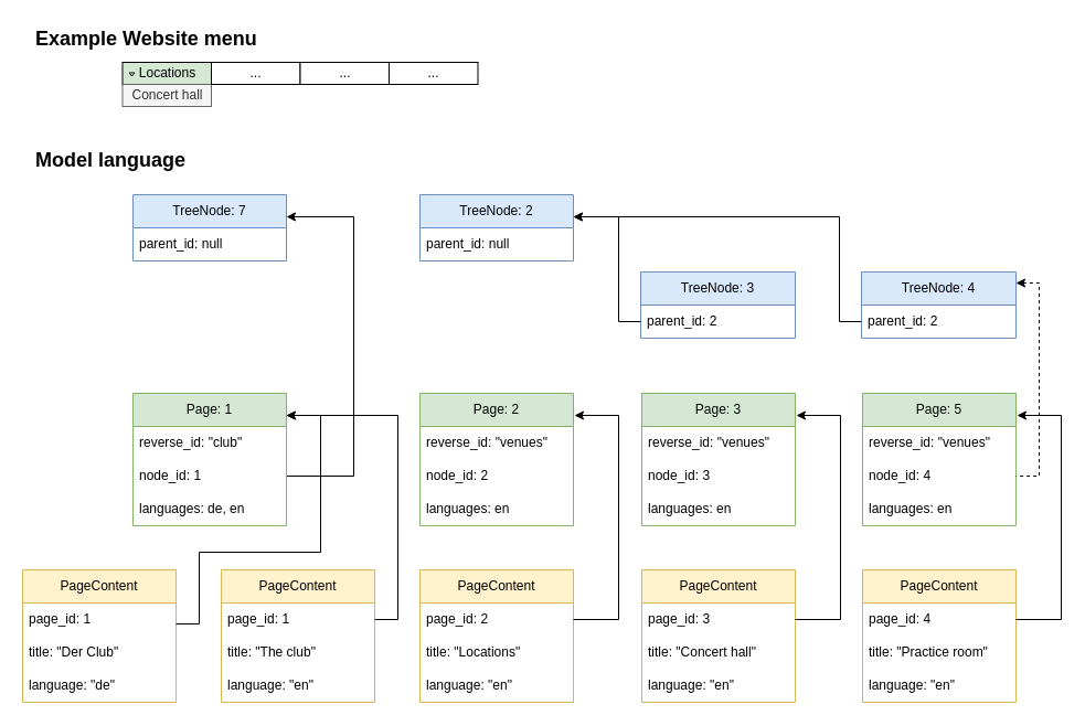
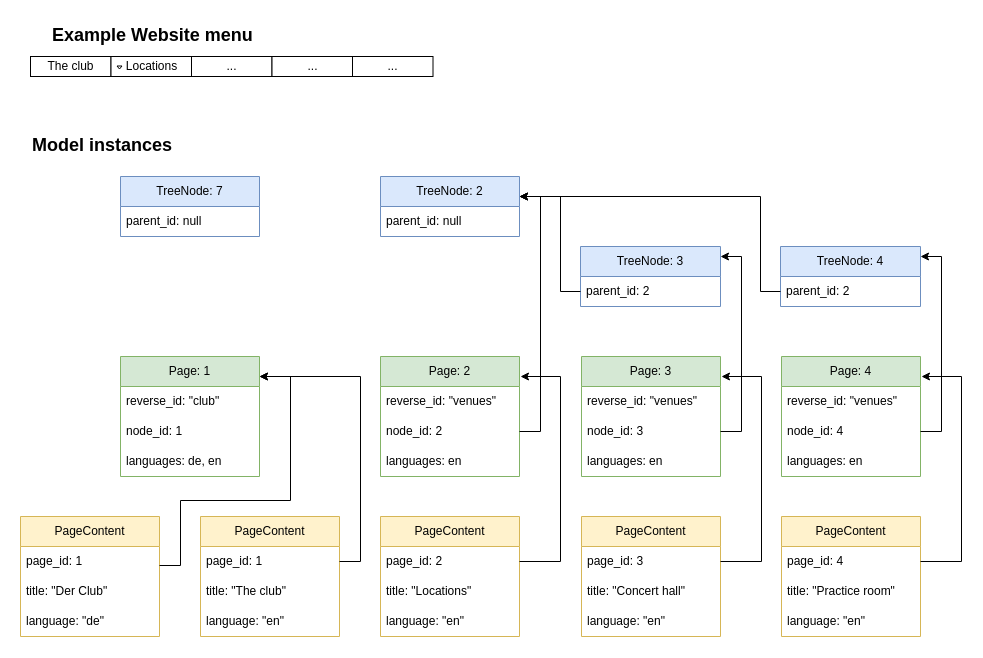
  <mxCell id="0" />
  <mxCell id="1" parent="0" />
- <mxCell id="2" style="edgeStyle=orthogonalEdgeStyle;rounded=0;orthogonalLoop=1;jettySize=auto;html=1;startArrow=classic;startFill=1;endArrow=none;endFill=0;" edge="1" parent="1" source="3" target="7"><mxGeometry relative="1" as="geometry"><Array as="points"><mxPoint x="320" y="196" /><mxPoint x="320" y="431" /></Array></mxGeometry></mxCell>
  <mxCell id="3" value="TreeNode: 7" style="swimlane;fontStyle=0;childLayout=stackLayout;horizontal=1;startSize=30;horizontalStack=0;resizeParent=1;resizeParentMax=0;resizeLast=0;collapsible=1;marginBottom=0;whiteSpace=wrap;html=1;fillColor=#dae8fc;strokeColor=#6c8ebf;" vertex="1" parent="1"><mxGeometry x="120" y="176" width="139" height="60" as="geometry" /></mxCell>
  <mxCell id="4" value="parent_id: null" style="text;strokeColor=none;fillColor=none;align=left;verticalAlign=middle;spacingLeft=4;spacingRight=4;overflow=hidden;points=[[0,0.5],[1,0.5]];portConstraint=eastwest;rotatable=0;whiteSpace=wrap;html=1;" vertex="1" parent="3"><mxGeometry y="30" width="139" height="30" as="geometry" /></mxCell>
  <mxCell id="5" value="Page: 1" style="swimlane;fontStyle=0;childLayout=stackLayout;horizontal=1;startSize=30;horizontalStack=0;resizeParent=1;resizeParentMax=0;resizeLast=0;collapsible=1;marginBottom=0;whiteSpace=wrap;html=1;fillColor=#d5e8d4;strokeColor=#82b366;" vertex="1" parent="1"><mxGeometry x="120" y="356" width="139" height="120" as="geometry" /></mxCell>
  <mxCell id="6" value="&lt;div&gt;reverse_id: &quot;club&quot;&lt;/div&gt;" style="text;strokeColor=none;fillColor=none;align=left;verticalAlign=middle;spacingLeft=4;spacingRight=4;overflow=hidden;points=[[0,0.5],[1,0.5]];portConstraint=eastwest;rotatable=0;whiteSpace=wrap;html=1;" vertex="1" parent="5"><mxGeometry y="30" width="139" height="30" as="geometry" /></mxCell>
  <mxCell id="7" value="node_id: 1" style="text;strokeColor=none;fillColor=none;align=left;verticalAlign=middle;spacingLeft=4;spacingRight=4;overflow=hidden;points=[[0,0.5],[1,0.5]];portConstraint=eastwest;rotatable=0;whiteSpace=wrap;html=1;" vertex="1" parent="5"><mxGeometry y="60" width="139" height="30" as="geometry" /></mxCell>
  <mxCell id="8" value="languages: de, en" style="text;strokeColor=none;fillColor=none;align=left;verticalAlign=middle;spacingLeft=4;spacingRight=4;overflow=hidden;points=[[0,0.5],[1,0.5]];portConstraint=eastwest;rotatable=0;whiteSpace=wrap;html=1;" vertex="1" parent="5"><mxGeometry y="90" width="139" height="30" as="geometry" /></mxCell>
  <mxCell id="9" value="PageContent" style="swimlane;fontStyle=0;childLayout=stackLayout;horizontal=1;startSize=30;horizontalStack=0;resizeParent=1;resizeParentMax=0;resizeLast=0;collapsible=1;marginBottom=0;whiteSpace=wrap;html=1;fillColor=#fff2cc;strokeColor=#d6b656;" vertex="1" parent="1"><mxGeometry x="20" y="516" width="139" height="120" as="geometry" /></mxCell>
  <mxCell id="10" value="page_id: 1" style="text;strokeColor=none;fillColor=none;align=left;verticalAlign=middle;spacingLeft=4;spacingRight=4;overflow=hidden;points=[[0,0.5],[1,0.5]];portConstraint=eastwest;rotatable=0;whiteSpace=wrap;html=1;" vertex="1" parent="9"><mxGeometry y="30" width="139" height="30" as="geometry" /></mxCell>
  <mxCell id="11" value="title: &quot;Der Club&quot;" style="text;strokeColor=none;fillColor=none;align=left;verticalAlign=middle;spacingLeft=4;spacingRight=4;overflow=hidden;points=[[0,0.5],[1,0.5]];portConstraint=eastwest;rotatable=0;whiteSpace=wrap;html=1;" vertex="1" parent="9"><mxGeometry y="60" width="139" height="30" as="geometry" /></mxCell>
  <mxCell id="12" value="language: &quot;de&quot;" style="text;strokeColor=none;fillColor=none;align=left;verticalAlign=middle;spacingLeft=4;spacingRight=4;overflow=hidden;points=[[0,0.5],[1,0.5]];portConstraint=eastwest;rotatable=0;whiteSpace=wrap;html=1;" vertex="1" parent="9"><mxGeometry y="90" width="139" height="30" as="geometry" /></mxCell>
  <mxCell id="13" value="PageContent" style="swimlane;fontStyle=0;childLayout=stackLayout;horizontal=1;startSize=30;horizontalStack=0;resizeParent=1;resizeParentMax=0;resizeLast=0;collapsible=1;marginBottom=0;whiteSpace=wrap;html=1;fillColor=#fff2cc;strokeColor=#d6b656;" vertex="1" parent="1"><mxGeometry x="200" y="516" width="139" height="120" as="geometry" /></mxCell>
  <mxCell id="14" value="page_id: 1" style="text;strokeColor=none;fillColor=none;align=left;verticalAlign=middle;spacingLeft=4;spacingRight=4;overflow=hidden;points=[[0,0.5],[1,0.5]];portConstraint=eastwest;rotatable=0;whiteSpace=wrap;html=1;" vertex="1" parent="13"><mxGeometry y="30" width="139" height="30" as="geometry" /></mxCell>
  <mxCell id="15" value="title: &quot;The club&quot;" style="text;strokeColor=none;fillColor=none;align=left;verticalAlign=middle;spacingLeft=4;spacingRight=4;overflow=hidden;points=[[0,0.5],[1,0.5]];portConstraint=eastwest;rotatable=0;whiteSpace=wrap;html=1;" vertex="1" parent="13"><mxGeometry y="60" width="139" height="30" as="geometry" /></mxCell>
  <mxCell id="16" value="language: &quot;en&quot;" style="text;strokeColor=none;fillColor=none;align=left;verticalAlign=middle;spacingLeft=4;spacingRight=4;overflow=hidden;points=[[0,0.5],[1,0.5]];portConstraint=eastwest;rotatable=0;whiteSpace=wrap;html=1;" vertex="1" parent="13"><mxGeometry y="90" width="139" height="30" as="geometry" /></mxCell>
  <mxCell id="17" value="" style="edgeStyle=orthogonalEdgeStyle;rounded=0;orthogonalLoop=1;jettySize=auto;html=1;startArrow=classic;startFill=1;endArrow=none;endFill=0;" edge="1" parent="1" source="5" target="14"><mxGeometry relative="1" as="geometry"><mxPoint x="270" y="365.999" as="sourcePoint" /><mxPoint x="360.97" y="550.97" as="targetPoint" /><Array as="points"><mxPoint x="360" y="376" /><mxPoint x="360" y="561" /></Array></mxGeometry></mxCell>
  <mxCell id="18" value="" style="edgeStyle=orthogonalEdgeStyle;rounded=0;orthogonalLoop=1;jettySize=auto;html=1;startArrow=classic;startFill=1;endArrow=none;endFill=0;" edge="1" parent="1"><mxGeometry relative="1" as="geometry"><mxPoint x="259" y="376" as="sourcePoint" /><mxPoint x="159" y="565" as="targetPoint" /><Array as="points"><mxPoint x="290" y="376" /><mxPoint x="290" y="500" /><mxPoint x="180" y="500" /><mxPoint x="180" y="565" /></Array></mxGeometry></mxCell>
  <mxCell id="19" value="TreeNode: 2" style="swimlane;fontStyle=0;childLayout=stackLayout;horizontal=1;startSize=30;horizontalStack=0;resizeParent=1;resizeParentMax=0;resizeLast=0;collapsible=1;marginBottom=0;whiteSpace=wrap;html=1;fillColor=#dae8fc;strokeColor=#6c8ebf;" vertex="1" parent="1"><mxGeometry x="380" y="176" width="139" height="60" as="geometry" /></mxCell>
  <mxCell id="20" value="parent_id: null" style="text;strokeColor=none;fillColor=none;align=left;verticalAlign=middle;spacingLeft=4;spacingRight=4;overflow=hidden;points=[[0,0.5],[1,0.5]];portConstraint=eastwest;rotatable=0;whiteSpace=wrap;html=1;" vertex="1" parent="19"><mxGeometry y="30" width="139" height="30" as="geometry" /></mxCell>
  <mxCell id="21" value="Page: 2" style="swimlane;fontStyle=0;childLayout=stackLayout;horizontal=1;startSize=30;horizontalStack=0;resizeParent=1;resizeParentMax=0;resizeLast=0;collapsible=1;marginBottom=0;whiteSpace=wrap;html=1;fillColor=#d5e8d4;strokeColor=#82b366;" vertex="1" parent="1"><mxGeometry x="380" y="356" width="139" height="120" as="geometry" /></mxCell>
  <mxCell id="22" value="&lt;div&gt;reverse_id: &quot;venues&quot;&lt;/div&gt;" style="text;strokeColor=none;fillColor=none;align=left;verticalAlign=middle;spacingLeft=4;spacingRight=4;overflow=hidden;points=[[0,0.5],[1,0.5]];portConstraint=eastwest;rotatable=0;whiteSpace=wrap;html=1;" vertex="1" parent="21"><mxGeometry y="30" width="139" height="30" as="geometry" /></mxCell>
  <mxCell id="23" value="node_id: 2" style="text;strokeColor=none;fillColor=none;align=left;verticalAlign=middle;spacingLeft=4;spacingRight=4;overflow=hidden;points=[[0,0.5],[1,0.5]];portConstraint=eastwest;rotatable=0;whiteSpace=wrap;html=1;" vertex="1" parent="21"><mxGeometry y="60" width="139" height="30" as="geometry" /></mxCell>
  <mxCell id="24" value="languages: en" style="text;strokeColor=none;fillColor=none;align=left;verticalAlign=middle;spacingLeft=4;spacingRight=4;overflow=hidden;points=[[0,0.5],[1,0.5]];portConstraint=eastwest;rotatable=0;whiteSpace=wrap;html=1;" vertex="1" parent="21"><mxGeometry y="90" width="139" height="30" as="geometry" /></mxCell>
  <mxCell id="25" value="PageContent" style="swimlane;fontStyle=0;childLayout=stackLayout;horizontal=1;startSize=30;horizontalStack=0;resizeParent=1;resizeParentMax=0;resizeLast=0;collapsible=1;marginBottom=0;whiteSpace=wrap;html=1;fillColor=#fff2cc;strokeColor=#d6b656;" vertex="1" parent="1"><mxGeometry x="380" y="516" width="139" height="120" as="geometry" /></mxCell>
  <mxCell id="26" value="page_id: 2" style="text;strokeColor=none;fillColor=none;align=left;verticalAlign=middle;spacingLeft=4;spacingRight=4;overflow=hidden;points=[[0,0.5],[1,0.5]];portConstraint=eastwest;rotatable=0;whiteSpace=wrap;html=1;" vertex="1" parent="25"><mxGeometry y="30" width="139" height="30" as="geometry" /></mxCell>
  <mxCell id="27" value="title: &quot;Locations&quot;" style="text;strokeColor=none;fillColor=none;align=left;verticalAlign=middle;spacingLeft=4;spacingRight=4;overflow=hidden;points=[[0,0.5],[1,0.5]];portConstraint=eastwest;rotatable=0;whiteSpace=wrap;html=1;" vertex="1" parent="25"><mxGeometry y="60" width="139" height="30" as="geometry" /></mxCell>
  <mxCell id="28" value="language: &quot;en&quot;" style="text;strokeColor=none;fillColor=none;align=left;verticalAlign=middle;spacingLeft=4;spacingRight=4;overflow=hidden;points=[[0,0.5],[1,0.5]];portConstraint=eastwest;rotatable=0;whiteSpace=wrap;html=1;" vertex="1" parent="25"><mxGeometry y="90" width="139" height="30" as="geometry" /></mxCell>
+ <mxCell id="29" style="edgeStyle=orthogonalEdgeStyle;rounded=0;orthogonalLoop=1;jettySize=auto;html=1;startArrow=classic;startFill=1;endArrow=none;endFill=0;" edge="1" source="19" target="23" parent="1"><mxGeometry relative="1" as="geometry"><Array as="points"><mxPoint x="540" y="196" /><mxPoint x="540" y="431" /></Array></mxGeometry></mxCell>
  <mxCell id="30" value="" style="edgeStyle=orthogonalEdgeStyle;rounded=0;orthogonalLoop=1;jettySize=auto;html=1;startArrow=classic;startFill=1;endArrow=none;endFill=0;entryX=1;entryY=0.5;entryDx=0;entryDy=0;" edge="1" parent="1" target="26"><mxGeometry relative="1" as="geometry"><mxPoint x="520" y="376" as="sourcePoint" /><mxPoint x="530" y="561" as="targetPoint" /><Array as="points"><mxPoint x="560" y="376" /><mxPoint x="560" y="561" /></Array></mxGeometry></mxCell>
  <mxCell id="31" value="TreeNode: 3" style="swimlane;fontStyle=0;childLayout=stackLayout;horizontal=1;startSize=30;horizontalStack=0;resizeParent=1;resizeParentMax=0;resizeLast=0;collapsible=1;marginBottom=0;whiteSpace=wrap;html=1;fillColor=#dae8fc;strokeColor=#6c8ebf;" vertex="1" parent="1"><mxGeometry x="580" y="246" width="140" height="60" as="geometry" /></mxCell>
  <mxCell id="32" value="parent_id: 2" style="text;strokeColor=none;fillColor=none;align=left;verticalAlign=middle;spacingLeft=4;spacingRight=4;overflow=hidden;points=[[0,0.5],[1,0.5]];portConstraint=eastwest;rotatable=0;whiteSpace=wrap;html=1;" vertex="1" parent="31"><mxGeometry y="30" width="140" height="30" as="geometry" /></mxCell>
  <mxCell id="33" value="TreeNode: 4" style="swimlane;fontStyle=0;childLayout=stackLayout;horizontal=1;startSize=30;horizontalStack=0;resizeParent=1;resizeParentMax=0;resizeLast=0;collapsible=1;marginBottom=0;whiteSpace=wrap;html=1;fillColor=#dae8fc;strokeColor=#6c8ebf;" vertex="1" parent="1"><mxGeometry x="780" y="246" width="140" height="60" as="geometry" /></mxCell>
  <mxCell id="34" value="parent_id: 2" style="text;strokeColor=none;fillColor=none;align=left;verticalAlign=middle;spacingLeft=4;spacingRight=4;overflow=hidden;points=[[0,0.5],[1,0.5]];portConstraint=eastwest;rotatable=0;whiteSpace=wrap;html=1;" vertex="1" parent="33"><mxGeometry y="30" width="140" height="30" as="geometry" /></mxCell>
  <mxCell id="35" style="edgeStyle=orthogonalEdgeStyle;rounded=0;orthogonalLoop=1;jettySize=auto;html=1;startArrow=classic;startFill=1;endArrow=none;endFill=0;" edge="1" parent="1" target="32"><mxGeometry relative="1" as="geometry"><mxPoint x="519" y="196" as="sourcePoint" /><mxPoint x="519" y="431" as="targetPoint" /><Array as="points"><mxPoint x="560" y="196" /><mxPoint x="560" y="291" /></Array></mxGeometry></mxCell>
  <mxCell id="36" style="edgeStyle=orthogonalEdgeStyle;rounded=0;orthogonalLoop=1;jettySize=auto;html=1;startArrow=classic;startFill=1;endArrow=none;endFill=0;" edge="1" parent="1" target="34"><mxGeometry relative="1" as="geometry"><mxPoint x="519" y="196" as="sourcePoint" /><mxPoint x="580" y="291" as="targetPoint" /><Array as="points"><mxPoint x="760" y="196" /><mxPoint x="760" y="291" /></Array></mxGeometry></mxCell>
  <mxCell id="37" value="Page: 3" style="swimlane;fontStyle=0;childLayout=stackLayout;horizontal=1;startSize=30;horizontalStack=0;resizeParent=1;resizeParentMax=0;resizeLast=0;collapsible=1;marginBottom=0;whiteSpace=wrap;html=1;fillColor=#d5e8d4;strokeColor=#82b366;" vertex="1" parent="1"><mxGeometry x="581" y="356" width="139" height="120" as="geometry" /></mxCell>
  <mxCell id="38" value="&lt;div&gt;reverse_id: &quot;venues&quot;&lt;/div&gt;" style="text;strokeColor=none;fillColor=none;align=left;verticalAlign=middle;spacingLeft=4;spacingRight=4;overflow=hidden;points=[[0,0.5],[1,0.5]];portConstraint=eastwest;rotatable=0;whiteSpace=wrap;html=1;" vertex="1" parent="37"><mxGeometry y="30" width="139" height="30" as="geometry" /></mxCell>
  <mxCell id="39" value="&lt;div&gt;node_id: 3&lt;/div&gt;" style="text;strokeColor=none;fillColor=none;align=left;verticalAlign=middle;spacingLeft=4;spacingRight=4;overflow=hidden;points=[[0,0.5],[1,0.5]];portConstraint=eastwest;rotatable=0;whiteSpace=wrap;html=1;" vertex="1" parent="37"><mxGeometry y="60" width="139" height="30" as="geometry" /></mxCell>
  <mxCell id="40" value="languages: en" style="text;strokeColor=none;fillColor=none;align=left;verticalAlign=middle;spacingLeft=4;spacingRight=4;overflow=hidden;points=[[0,0.5],[1,0.5]];portConstraint=eastwest;rotatable=0;whiteSpace=wrap;html=1;" vertex="1" parent="37"><mxGeometry y="90" width="139" height="30" as="geometry" /></mxCell>
  <mxCell id="41" value="PageContent" style="swimlane;fontStyle=0;childLayout=stackLayout;horizontal=1;startSize=30;horizontalStack=0;resizeParent=1;resizeParentMax=0;resizeLast=0;collapsible=1;marginBottom=0;whiteSpace=wrap;html=1;fillColor=#fff2cc;strokeColor=#d6b656;" vertex="1" parent="1"><mxGeometry x="581" y="516" width="139" height="120" as="geometry" /></mxCell>
  <mxCell id="42" value="page_id: 3" style="text;strokeColor=none;fillColor=none;align=left;verticalAlign=middle;spacingLeft=4;spacingRight=4;overflow=hidden;points=[[0,0.5],[1,0.5]];portConstraint=eastwest;rotatable=0;whiteSpace=wrap;html=1;" vertex="1" parent="41"><mxGeometry y="30" width="139" height="30" as="geometry" /></mxCell>
  <mxCell id="43" value="title: &quot;Concert hall&quot;" style="text;strokeColor=none;fillColor=none;align=left;verticalAlign=middle;spacingLeft=4;spacingRight=4;overflow=hidden;points=[[0,0.5],[1,0.5]];portConstraint=eastwest;rotatable=0;whiteSpace=wrap;html=1;" vertex="1" parent="41"><mxGeometry y="60" width="139" height="30" as="geometry" /></mxCell>
  <mxCell id="44" value="language: &quot;en&quot;" style="text;strokeColor=none;fillColor=none;align=left;verticalAlign=middle;spacingLeft=4;spacingRight=4;overflow=hidden;points=[[0,0.5],[1,0.5]];portConstraint=eastwest;rotatable=0;whiteSpace=wrap;html=1;" vertex="1" parent="41"><mxGeometry y="90" width="139" height="30" as="geometry" /></mxCell>
- <mxCell id="45" value="Page: 5" style="swimlane;fontStyle=0;childLayout=stackLayout;horizontal=1;startSize=30;horizontalStack=0;resizeParent=1;resizeParentMax=0;resizeLast=0;collapsible=1;marginBottom=0;whiteSpace=wrap;html=1;fillColor=#d5e8d4;strokeColor=#82b366;" vertex="1" parent="1"><mxGeometry x="781" y="356" width="139" height="120" as="geometry" /></mxCell>
+ <mxCell id="45" value="Page: 4" style="swimlane;fontStyle=0;childLayout=stackLayout;horizontal=1;startSize=30;horizontalStack=0;resizeParent=1;resizeParentMax=0;resizeLast=0;collapsible=1;marginBottom=0;whiteSpace=wrap;html=1;fillColor=#d5e8d4;strokeColor=#82b366;" vertex="1" parent="1"><mxGeometry x="781" y="356" width="139" height="120" as="geometry" /></mxCell>
  <mxCell id="46" value="&lt;div&gt;reverse_id: &quot;venues&quot;&lt;/div&gt;" style="text;strokeColor=none;fillColor=none;align=left;verticalAlign=middle;spacingLeft=4;spacingRight=4;overflow=hidden;points=[[0,0.5],[1,0.5]];portConstraint=eastwest;rotatable=0;whiteSpace=wrap;html=1;" vertex="1" parent="45"><mxGeometry y="30" width="139" height="30" as="geometry" /></mxCell>
  <mxCell id="47" value="node_id: 4" style="text;strokeColor=none;fillColor=none;align=left;verticalAlign=middle;spacingLeft=4;spacingRight=4;overflow=hidden;points=[[0,0.5],[1,0.5]];portConstraint=eastwest;rotatable=0;whiteSpace=wrap;html=1;" vertex="1" parent="45"><mxGeometry y="60" width="139" height="30" as="geometry" /></mxCell>
  <mxCell id="48" value="languages: en" style="text;strokeColor=none;fillColor=none;align=left;verticalAlign=middle;spacingLeft=4;spacingRight=4;overflow=hidden;points=[[0,0.5],[1,0.5]];portConstraint=eastwest;rotatable=0;whiteSpace=wrap;html=1;" vertex="1" parent="45"><mxGeometry y="90" width="139" height="30" as="geometry" /></mxCell>
  <mxCell id="49" value="PageContent" style="swimlane;fontStyle=0;childLayout=stackLayout;horizontal=1;startSize=30;horizontalStack=0;resizeParent=1;resizeParentMax=0;resizeLast=0;collapsible=1;marginBottom=0;whiteSpace=wrap;html=1;fillColor=#fff2cc;strokeColor=#d6b656;" vertex="1" parent="1"><mxGeometry x="781" y="516" width="139" height="120" as="geometry" /></mxCell>
  <mxCell id="50" value="page_id: 4" style="text;strokeColor=none;fillColor=none;align=left;verticalAlign=middle;spacingLeft=4;spacingRight=4;overflow=hidden;points=[[0,0.5],[1,0.5]];portConstraint=eastwest;rotatable=0;whiteSpace=wrap;html=1;" vertex="1" parent="49"><mxGeometry y="30" width="139" height="30" as="geometry" /></mxCell>
  <mxCell id="51" value="title: &quot;Practice room&quot;" style="text;strokeColor=none;fillColor=none;align=left;verticalAlign=middle;spacingLeft=4;spacingRight=4;overflow=hidden;points=[[0,0.5],[1,0.5]];portConstraint=eastwest;rotatable=0;whiteSpace=wrap;html=1;" vertex="1" parent="49"><mxGeometry y="60" width="139" height="30" as="geometry" /></mxCell>
  <mxCell id="52" value="language: &quot;en&quot;" style="text;strokeColor=none;fillColor=none;align=left;verticalAlign=middle;spacingLeft=4;spacingRight=4;overflow=hidden;points=[[0,0.5],[1,0.5]];portConstraint=eastwest;rotatable=0;whiteSpace=wrap;html=1;" vertex="1" parent="49"><mxGeometry y="90" width="139" height="30" as="geometry" /></mxCell>
- <mxCell id="54" style="edgeStyle=orthogonalEdgeStyle;rounded=0;orthogonalLoop=1;jettySize=auto;html=1;startArrow=classic;startFill=1;endArrow=none;endFill=0;dashed=1;" edge="1" parent="1" source="33" target="47"><mxGeometry relative="1" as="geometry"><mxPoint x="920" y="256" as="sourcePoint" /><mxPoint x="920" y="431" as="targetPoint" /><Array as="points"><mxPoint x="941" y="256" /><mxPoint x="941" y="431" /></Array></mxGeometry></mxCell>
+ <mxCell id="53" style="edgeStyle=orthogonalEdgeStyle;rounded=0;orthogonalLoop=1;jettySize=auto;html=1;startArrow=classic;startFill=1;endArrow=none;endFill=0;" edge="1" parent="1" source="31" target="39"><mxGeometry relative="1" as="geometry"><mxPoint x="720" y="256" as="sourcePoint" /><mxPoint x="720" y="491" as="targetPoint" /><Array as="points"><mxPoint x="741" y="256" /><mxPoint x="741" y="431" /></Array></mxGeometry></mxCell>
+ <mxCell id="54" style="edgeStyle=orthogonalEdgeStyle;rounded=0;orthogonalLoop=1;jettySize=auto;html=1;startArrow=classic;startFill=1;endArrow=none;endFill=0;" edge="1" parent="1" source="33" target="47"><mxGeometry relative="1" as="geometry"><mxPoint x="920" y="256" as="sourcePoint" /><mxPoint x="920" y="431" as="targetPoint" /><Array as="points"><mxPoint x="941" y="256" /><mxPoint x="941" y="431" /></Array></mxGeometry></mxCell>
  <mxCell id="55" value="" style="edgeStyle=orthogonalEdgeStyle;rounded=0;orthogonalLoop=1;jettySize=auto;html=1;startArrow=classic;startFill=1;endArrow=none;endFill=0;entryX=1;entryY=0.5;entryDx=0;entryDy=0;" edge="1" parent="1"><mxGeometry relative="1" as="geometry"><mxPoint x="721" y="376" as="sourcePoint" /><mxPoint x="720" y="561" as="targetPoint" /><Array as="points"><mxPoint x="761" y="376" /><mxPoint x="761" y="561" /></Array></mxGeometry></mxCell>
  <mxCell id="56" value="" style="edgeStyle=orthogonalEdgeStyle;rounded=0;orthogonalLoop=1;jettySize=auto;html=1;startArrow=classic;startFill=1;endArrow=none;endFill=0;entryX=1;entryY=0.5;entryDx=0;entryDy=0;" edge="1" parent="1"><mxGeometry relative="1" as="geometry"><mxPoint x="921" y="376" as="sourcePoint" /><mxPoint x="920" y="561" as="targetPoint" /><Array as="points"><mxPoint x="961" y="376" /><mxPoint x="961" y="561" /></Array></mxGeometry></mxCell>
- <mxCell id="58" value="Locations" style="rounded=0;whiteSpace=wrap;html=1;align=center;fillColor=#d5e8d4;" vertex="1" parent="1"><mxGeometry x="110.5" y="56" width="80.5" height="20" as="geometry" /></mxCell>
- <mxCell id="59" value="Concert hall" style="rounded=0;whiteSpace=wrap;html=1;fillColor=#f5f5f5;fontColor=#333333;strokeColor=#666666;" vertex="1" parent="1"><mxGeometry x="110.5" y="76" width="80.5" height="20" as="geometry" /></mxCell>
+ <mxCell id="57" value="The club" style="rounded=0;whiteSpace=wrap;html=1;" vertex="1" parent="1"><mxGeometry x="30" y="56" width="80.5" height="20" as="geometry" /></mxCell>
+ <mxCell id="58" value="Locations" style="rounded=0;whiteSpace=wrap;html=1;align=center;" vertex="1" parent="1"><mxGeometry x="110.5" y="56" width="80.5" height="20" as="geometry" /></mxCell>
  <mxCell id="60" value="" style="triangle;whiteSpace=wrap;html=1;rotation=90;" vertex="1" parent="1"><mxGeometry x="117.5" y="64.5" width="3" height="5" as="geometry" /></mxCell>
  <mxCell id="61" value="..." style="rounded=0;whiteSpace=wrap;html=1;" vertex="1" parent="1"><mxGeometry x="191" y="56" width="80.5" height="20" as="geometry" /></mxCell>
  <mxCell id="62" value="..." style="rounded=0;whiteSpace=wrap;html=1;" vertex="1" parent="1"><mxGeometry x="271.5" y="56" width="80.5" height="20" as="geometry" /></mxCell>
  <mxCell id="63" value="..." style="rounded=0;whiteSpace=wrap;html=1;" vertex="1" parent="1"><mxGeometry x="352" y="56" width="80.5" height="20" as="geometry" /></mxCell>
- <mxCell id="64" value="&lt;font style=&quot;font-size: 18px;&quot;&gt;&lt;b&gt;Example Website menu&lt;br&gt;&lt;/b&gt;&lt;/font&gt;" style="text;html=1;align=left;verticalAlign=middle;whiteSpace=wrap;rounded=0;" vertex="1" parent="1"><mxGeometry x="30" y="20" width="270" height="30" as="geometry" /></mxCell>
- <mxCell id="65" value="&lt;font style=&quot;font-size: 18px;&quot;&gt;&lt;b&gt;Model language &lt;br&gt;&lt;/b&gt;&lt;/font&gt;" style="text;html=1;align=left;verticalAlign=middle;whiteSpace=wrap;rounded=0;" vertex="1" parent="1"><mxGeometry x="30" y="130" width="200" height="30" as="geometry" /></mxCell>
+ <mxCell id="64" value="&lt;font style=&quot;font-size: 18px;&quot;&gt;&lt;b&gt;Example Website menu&lt;br&gt;&lt;/b&gt;&lt;/font&gt;" style="text;html=1;align=left;verticalAlign=middle;whiteSpace=wrap;rounded=0;" vertex="1" parent="1"><mxGeometry x="50" y="20" width="270" height="30" as="geometry" /></mxCell>
+ <mxCell id="65" value="&lt;font style=&quot;font-size: 18px;&quot;&gt;&lt;b&gt;Model instances &lt;br&gt;&lt;/b&gt;&lt;/font&gt;" style="text;html=1;align=left;verticalAlign=middle;whiteSpace=wrap;rounded=0;" vertex="1" parent="1"><mxGeometry x="30" y="130" width="200" height="30" as="geometry" /></mxCell>
